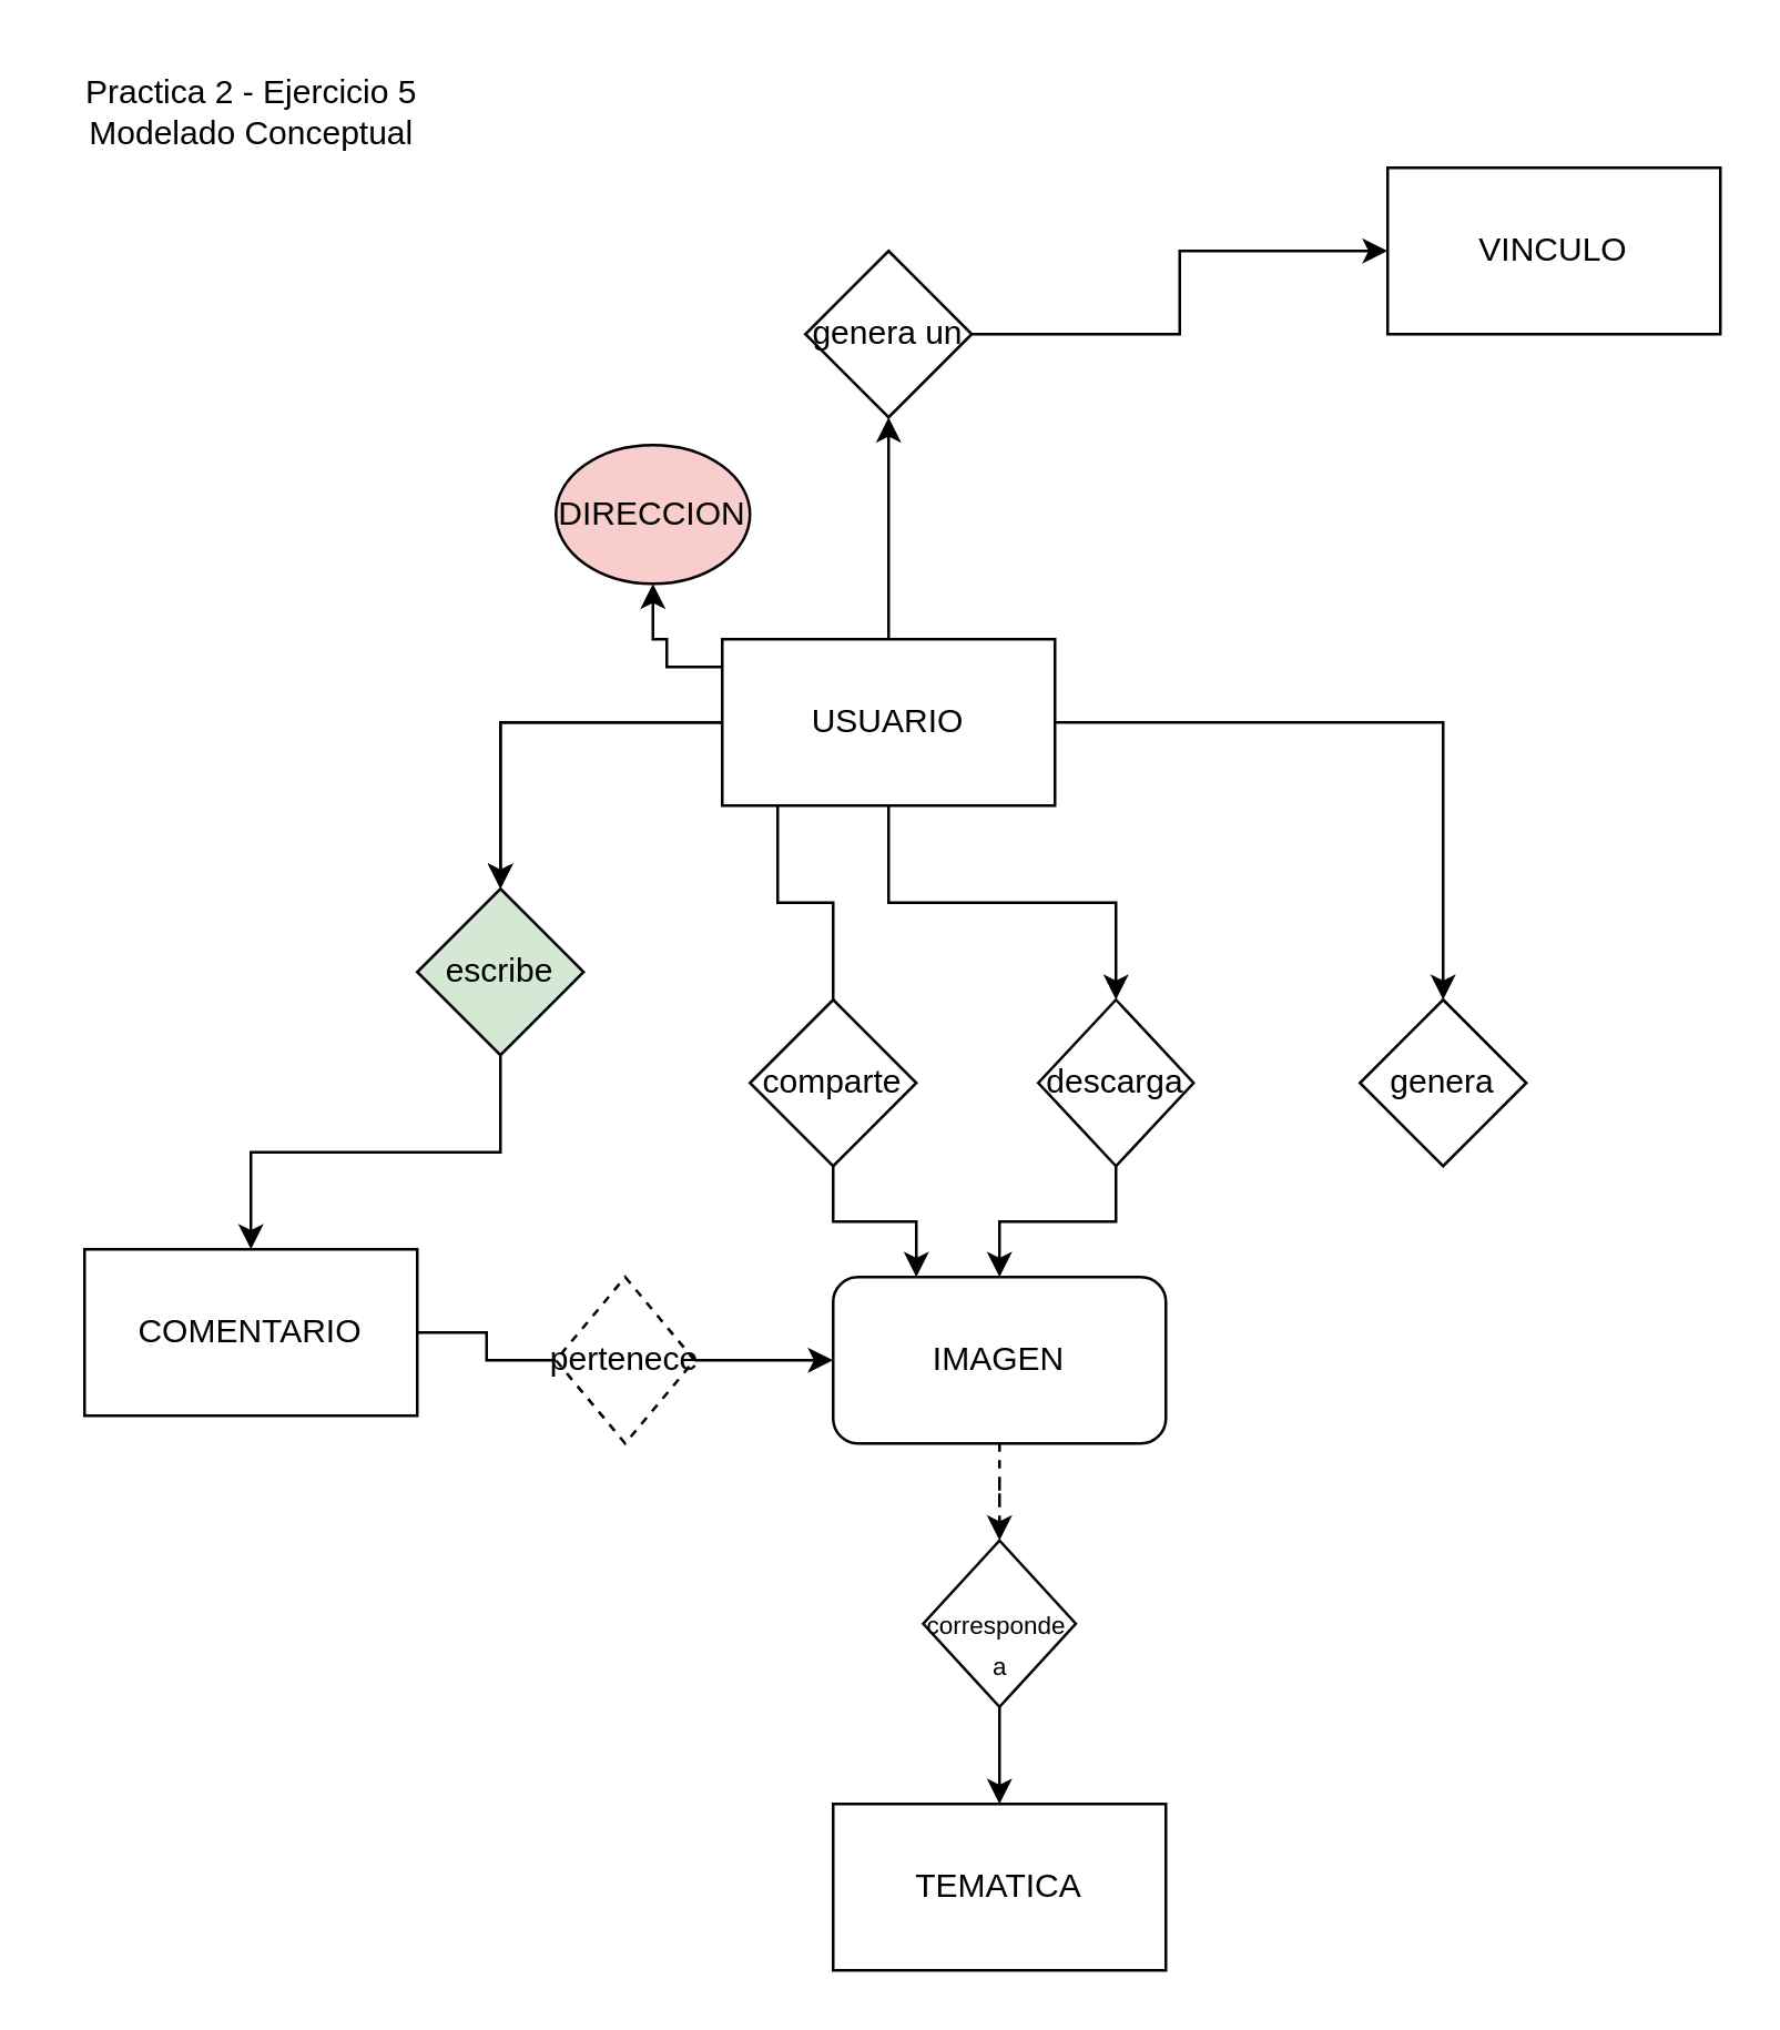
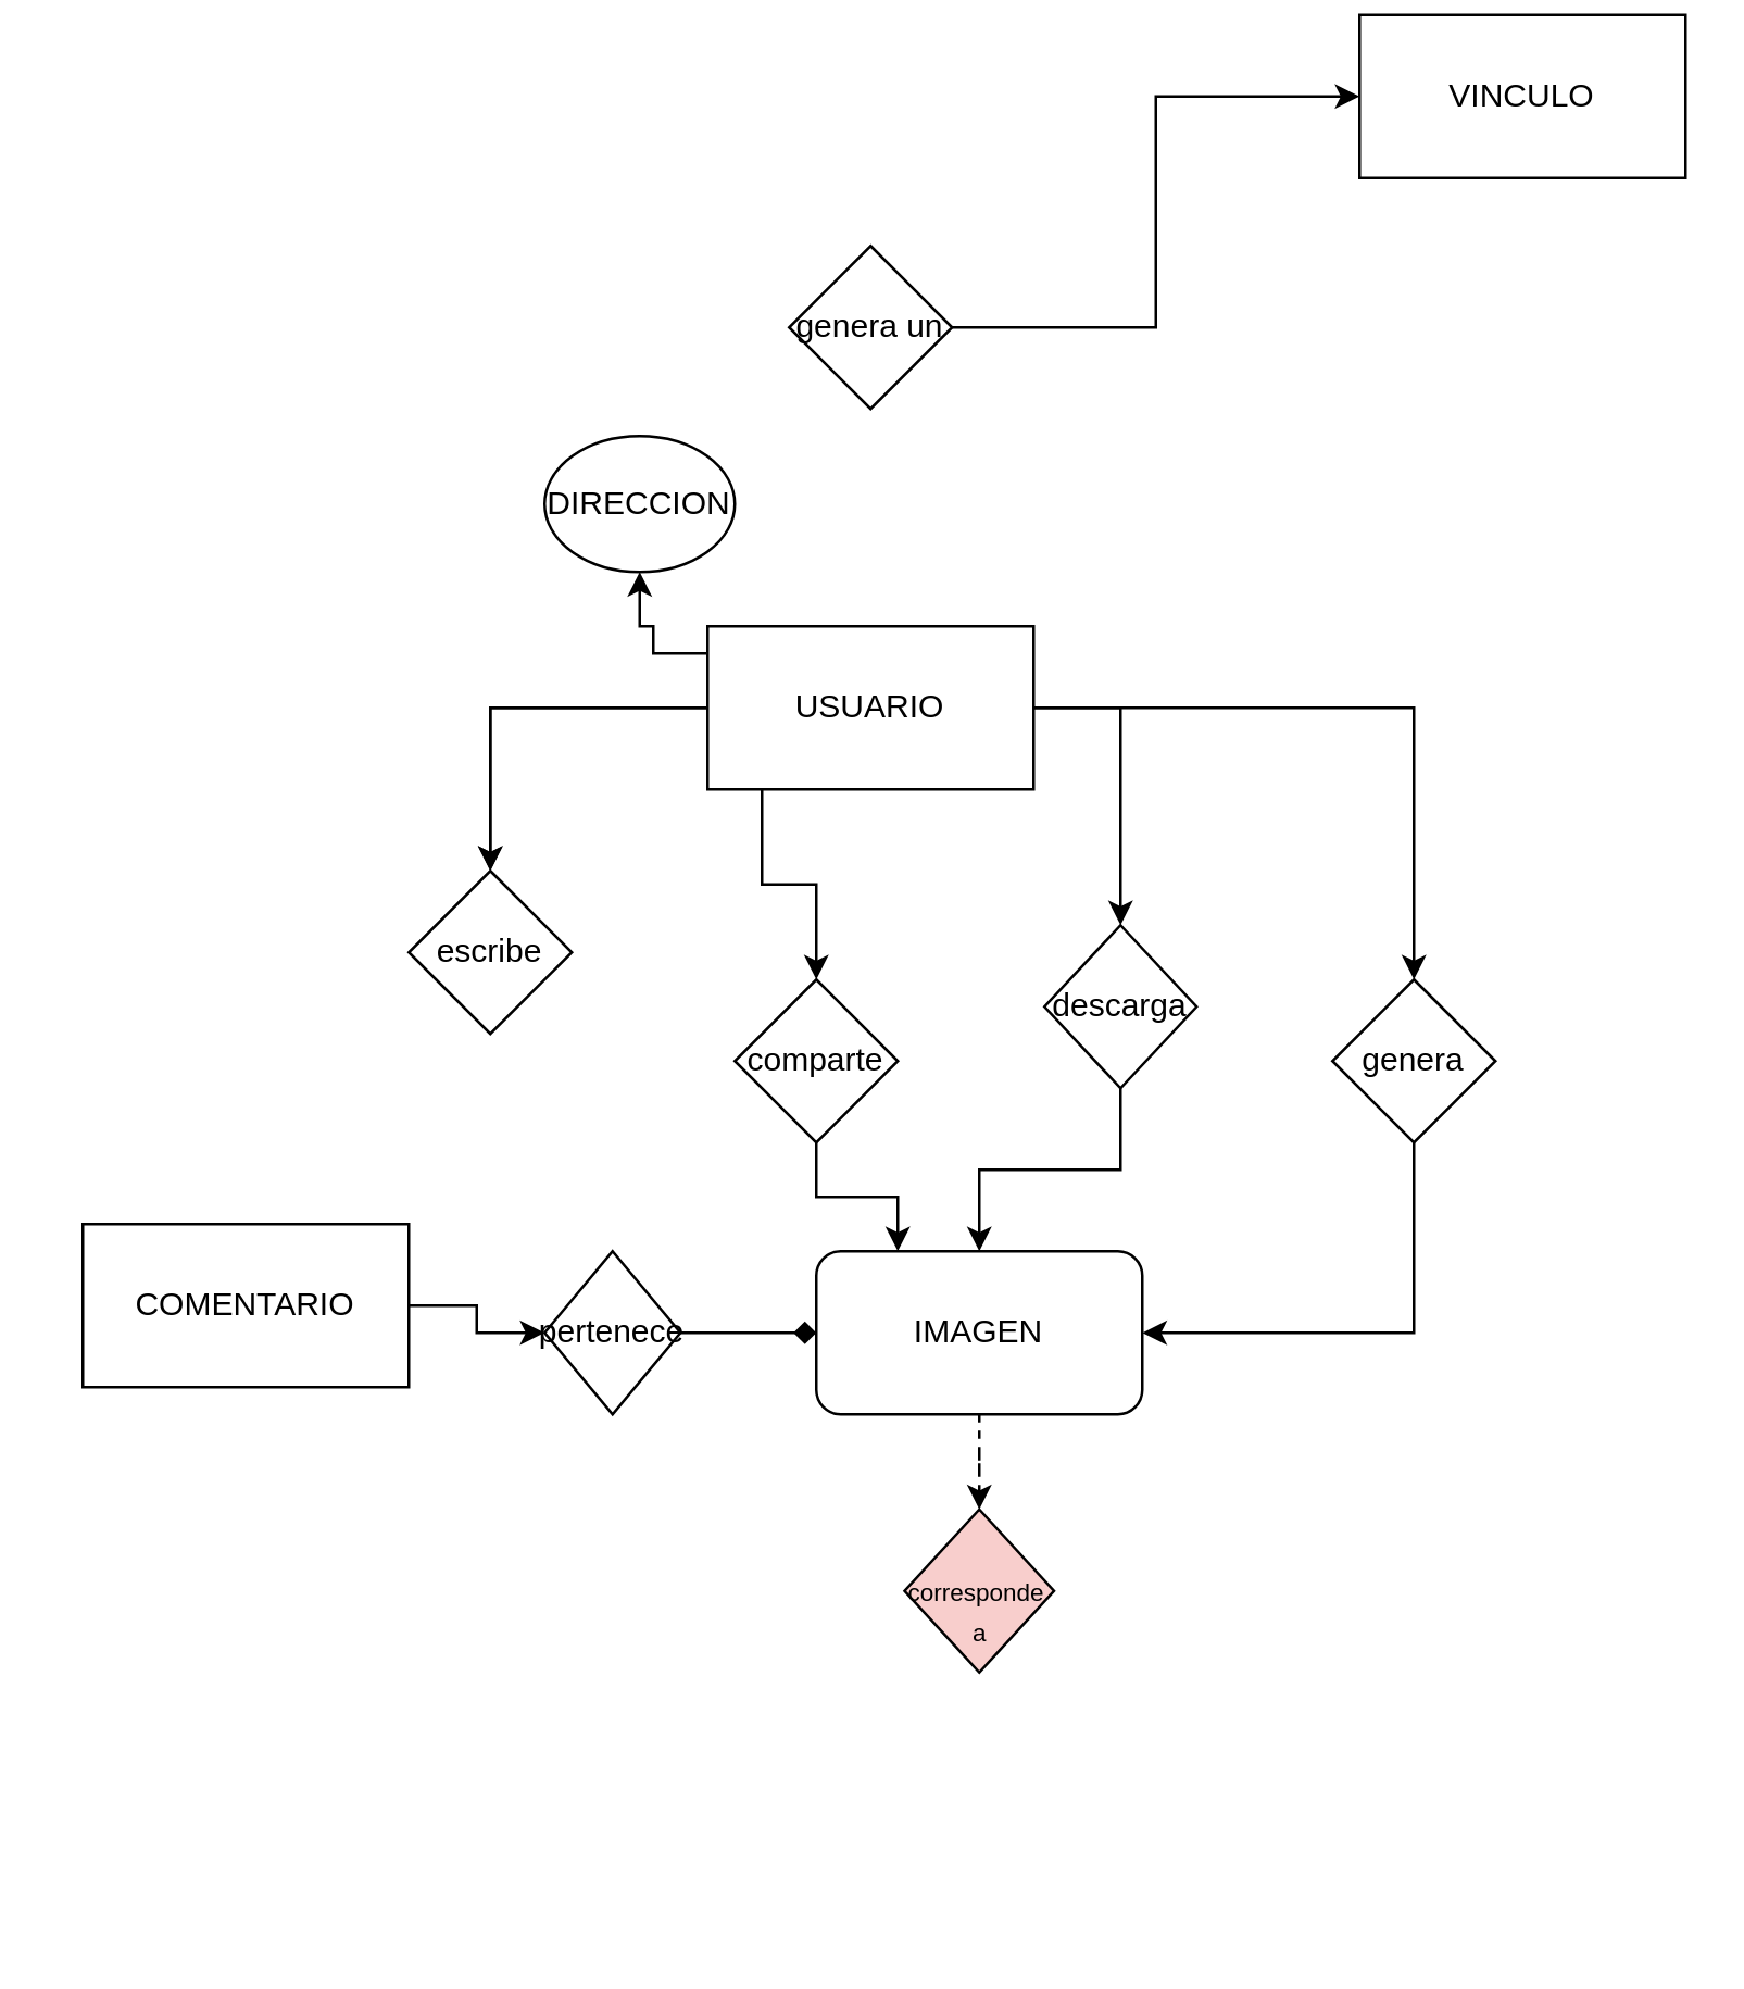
  <mxCell id="0" />
  <mxCell id="1" parent="0" />
- <mxCell id="2" value="VINCULO" style="whiteSpace=wrap;html=1;" vertex="1" parent="1"><mxGeometry x="500" y="60" width="120" height="60" as="geometry" /></mxCell>
+ <mxCell id="2" value="VINCULO" style="whiteSpace=wrap;html=1;" vertex="1" parent="1"><mxGeometry x="500" y="5" width="120" height="60" as="geometry" /></mxCell>
  <mxCell id="3" value="" style="edgeStyle=orthogonalEdgeStyle;rounded=0;orthogonalLoop=1;jettySize=auto;html=1;" edge="1" parent="1" source="10" target="16"><mxGeometry relative="1" as="geometry" /></mxCell>
  <mxCell id="4" value="" style="edgeStyle=orthogonalEdgeStyle;rounded=0;orthogonalLoop=1;jettySize=auto;html=1;" edge="1" parent="1" source="10" target="16"><mxGeometry relative="1" as="geometry" /></mxCell>
  <mxCell id="5" value="" style="edgeStyle=orthogonalEdgeStyle;rounded=0;orthogonalLoop=1;jettySize=auto;html=1;" edge="1" parent="1" source="10" target="20"><mxGeometry relative="1" as="geometry" /></mxCell>
- <mxCell id="6" style="edgeStyle=orthogonalEdgeStyle;rounded=0;orthogonalLoop=1;jettySize=auto;html=1;entryX=0.5;entryY=1;entryDx=0;entryDy=0;" edge="1" parent="1" source="10" target="18"><mxGeometry relative="1" as="geometry" /></mxCell>
  <mxCell id="7" value="" style="edgeStyle=orthogonalEdgeStyle;rounded=0;orthogonalLoop=1;jettySize=auto;html=1;" edge="1" parent="1" source="10" target="22"><mxGeometry relative="1" as="geometry" /></mxCell>
- <mxCell id="8" style="edgeStyle=orthogonalEdgeStyle;rounded=0;orthogonalLoop=1;jettySize=auto;html=1;entryX=0.5;entryY=0;entryDx=0;entryDy=0;endArrow=none;" edge="1" parent="1" source="10" target="24"><mxGeometry relative="1" as="geometry"><Array as="points"><mxPoint x="280" y="325" /><mxPoint x="300" y="325" /></Array></mxGeometry></mxCell>
+ <mxCell id="8" style="edgeStyle=orthogonalEdgeStyle;rounded=0;orthogonalLoop=1;jettySize=auto;html=1;entryX=0.5;entryY=0;entryDx=0;entryDy=0;" edge="1" parent="1" source="10" target="24"><mxGeometry relative="1" as="geometry"><Array as="points"><mxPoint x="280" y="325" /><mxPoint x="300" y="325" /></Array></mxGeometry></mxCell>
  <mxCell id="9" style="edgeStyle=orthogonalEdgeStyle;rounded=0;orthogonalLoop=1;jettySize=auto;html=1;entryX=0.5;entryY=1;entryDx=0;entryDy=0;" edge="1" parent="1" source="10" target="31"><mxGeometry relative="1" as="geometry"><Array as="points"><mxPoint x="240" y="240" /><mxPoint x="240" y="230" /><mxPoint x="235" y="230" /></Array></mxGeometry></mxCell>
  <mxCell id="10" value="USUARIO" style="whiteSpace=wrap;html=1;" vertex="1" parent="1"><mxGeometry x="260" y="230" width="120" height="60" as="geometry" /></mxCell>
  <mxCell id="11" value="" style="edgeStyle=orthogonalEdgeStyle;rounded=0;orthogonalLoop=1;jettySize=auto;html=1;dashed=1;" edge="1" parent="1" source="12" target="29"><mxGeometry relative="1" as="geometry" /></mxCell>
  <mxCell id="12" value="IMAGEN" style="whiteSpace=wrap;html=1;rounded=1;" vertex="1" parent="1"><mxGeometry x="300" y="460" width="120" height="60" as="geometry" /></mxCell>
- <mxCell id="13" value="" style="edgeStyle=orthogonalEdgeStyle;rounded=0;orthogonalLoop=1;jettySize=auto;html=1;endArrow=none;" edge="1" parent="1" source="14" target="26"><mxGeometry relative="1" as="geometry" /></mxCell>
+ <mxCell id="13" value="" style="edgeStyle=orthogonalEdgeStyle;rounded=0;orthogonalLoop=1;jettySize=auto;html=1;" edge="1" parent="1" source="14" target="26"><mxGeometry relative="1" as="geometry" /></mxCell>
  <mxCell id="14" value="COMENTARIO" style="whiteSpace=wrap;html=1;" vertex="1" parent="1"><mxGeometry x="30" y="450" width="120" height="60" as="geometry" /></mxCell>
- <mxCell id="15" value="" style="edgeStyle=orthogonalEdgeStyle;rounded=0;orthogonalLoop=1;jettySize=auto;html=1;" edge="1" parent="1" source="16" target="14"><mxGeometry relative="1" as="geometry" /></mxCell>
- <mxCell id="16" value="escribe" style="rhombus;whiteSpace=wrap;html=1;fillColor=#d5e8d4;" vertex="1" parent="1"><mxGeometry x="150" y="320" width="60" height="60" as="geometry" /></mxCell>
+ <mxCell id="16" value="escribe" style="rhombus;whiteSpace=wrap;html=1;" vertex="1" parent="1"><mxGeometry x="150" y="320" width="60" height="60" as="geometry" /></mxCell>
  <mxCell id="17" style="edgeStyle=orthogonalEdgeStyle;rounded=0;orthogonalLoop=1;jettySize=auto;html=1;entryX=0;entryY=0.5;entryDx=0;entryDy=0;" edge="1" parent="1" source="18" target="2"><mxGeometry relative="1" as="geometry" /></mxCell>
  <mxCell id="18" value="genera un" style="rhombus;whiteSpace=wrap;html=1;" vertex="1" parent="1"><mxGeometry x="290" y="90" width="60" height="60" as="geometry" /></mxCell>
+ <mxCell id="19" style="edgeStyle=orthogonalEdgeStyle;rounded=0;orthogonalLoop=1;jettySize=auto;html=1;entryX=1;entryY=0.5;entryDx=0;entryDy=0;" edge="1" parent="1" source="20" target="12"><mxGeometry relative="1" as="geometry"><Array as="points"><mxPoint x="520" y="490" /></Array></mxGeometry></mxCell>
  <mxCell id="20" value="genera" style="rhombus;whiteSpace=wrap;html=1;" vertex="1" parent="1"><mxGeometry x="490" y="360" width="60" height="60" as="geometry" /></mxCell>
  <mxCell id="21" value="" style="edgeStyle=orthogonalEdgeStyle;rounded=0;orthogonalLoop=1;jettySize=auto;html=1;" edge="1" parent="1" source="22" target="12"><mxGeometry relative="1" as="geometry" /></mxCell>
- <mxCell id="22" value="descarga" style="rhombus;whiteSpace=wrap;html=1;" vertex="1" parent="1"><mxGeometry x="374" y="360" width="56" height="60" as="geometry" /></mxCell>
+ <mxCell id="22" value="descarga" style="rhombus;whiteSpace=wrap;html=1;" vertex="1" parent="1"><mxGeometry x="384" y="340" width="56" height="60" as="geometry" /></mxCell>
  <mxCell id="23" style="edgeStyle=orthogonalEdgeStyle;rounded=0;orthogonalLoop=1;jettySize=auto;html=1;entryX=0.25;entryY=0;entryDx=0;entryDy=0;" edge="1" parent="1" source="24" target="12"><mxGeometry relative="1" as="geometry" /></mxCell>
  <mxCell id="24" value="comparte" style="rhombus;whiteSpace=wrap;html=1;" vertex="1" parent="1"><mxGeometry x="270" y="360" width="60" height="60" as="geometry" /></mxCell>
- <mxCell id="25" value="" style="edgeStyle=orthogonalEdgeStyle;rounded=0;orthogonalLoop=1;jettySize=auto;html=1;" edge="1" parent="1" source="26" target="12"><mxGeometry relative="1" as="geometry" /></mxCell>
- <mxCell id="26" value="pertenece" style="rhombus;whiteSpace=wrap;html=1;dashed=1;" vertex="1" parent="1"><mxGeometry x="200" y="460" width="50" height="60" as="geometry" /></mxCell>
- <mxCell id="27" value="Practica 2 - Ejercicio 5&lt;br&gt;Modelado Conceptual" style="text;html=1;align=center;verticalAlign=middle;resizable=0;points=[];autosize=1;strokeColor=none;fillColor=none;" vertex="1" parent="1"><mxGeometry x="20" y="20" width="140" height="40" as="geometry" /></mxCell>
- <mxCell id="28" value="" style="edgeStyle=orthogonalEdgeStyle;rounded=0;orthogonalLoop=1;jettySize=auto;html=1;" edge="1" parent="1" source="29" target="30"><mxGeometry relative="1" as="geometry" /></mxCell>
- <mxCell id="29" value="&lt;div&gt;&lt;font style=&quot;font-size: 9px;&quot;&gt;&lt;br&gt;&lt;/font&gt;&lt;/div&gt;&lt;font style=&quot;font-size: 9px;&quot;&gt;corresponde&amp;nbsp;&lt;br&gt;a&lt;/font&gt;" style="rhombus;whiteSpace=wrap;html=1;" vertex="1" parent="1"><mxGeometry x="332.5" y="555" width="55" height="60" as="geometry" /></mxCell>
- <mxCell id="30" value="TEMATICA" style="whiteSpace=wrap;html=1;" vertex="1" parent="1"><mxGeometry x="300" y="650" width="120" height="60" as="geometry" /></mxCell>
- <mxCell id="31" value="DIRECCION" style="ellipse;whiteSpace=wrap;html=1;fillColor=#f8cecc;" vertex="1" parent="1"><mxGeometry x="200" y="160" width="70" height="50" as="geometry" /></mxCell>
+ <mxCell id="25" value="" style="edgeStyle=orthogonalEdgeStyle;rounded=0;orthogonalLoop=1;jettySize=auto;html=1;endArrow=diamond;" edge="1" parent="1" source="26" target="12"><mxGeometry relative="1" as="geometry" /></mxCell>
+ <mxCell id="26" value="pertenece" style="rhombus;whiteSpace=wrap;html=1;" vertex="1" parent="1"><mxGeometry x="200" y="460" width="50" height="60" as="geometry" /></mxCell>
+ <mxCell id="29" value="&lt;div&gt;&lt;font style=&quot;font-size: 9px;&quot;&gt;&lt;br&gt;&lt;/font&gt;&lt;/div&gt;&lt;font style=&quot;font-size: 9px;&quot;&gt;corresponde&amp;nbsp;&lt;br&gt;a&lt;/font&gt;" style="rhombus;whiteSpace=wrap;html=1;fillColor=#f8cecc;" vertex="1" parent="1"><mxGeometry x="332.5" y="555" width="55" height="60" as="geometry" /></mxCell>
+ <mxCell id="31" value="DIRECCION" style="ellipse;whiteSpace=wrap;html=1;" vertex="1" parent="1"><mxGeometry x="200" y="160" width="70" height="50" as="geometry" /></mxCell>
